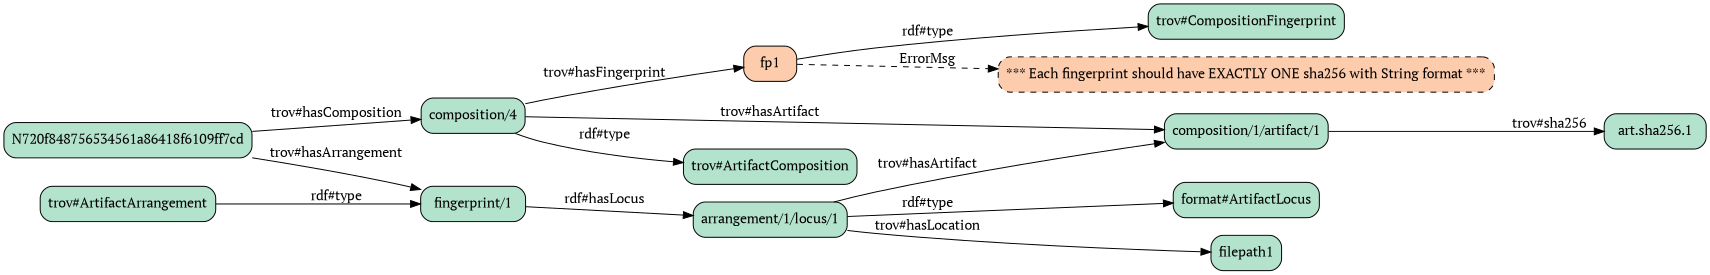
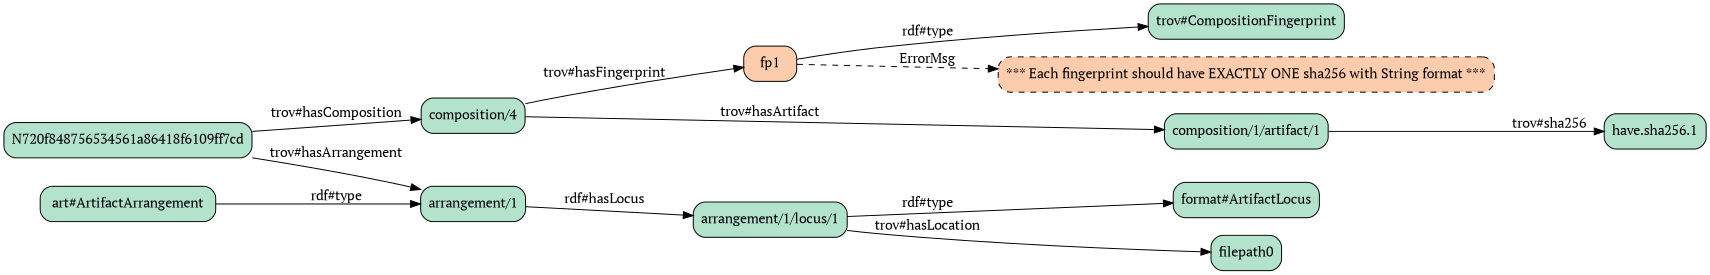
  strict digraph {
    fontname="PT Serif"
    rankdir=LR
    node [fillcolor="#b3e2cd" fontname="PT Serif" shape=box style="filled, rounded"]
    edge [fontname="PT Serif"]
    n1 [label=N720f848756534561a86418f6109ff7cd]
-   "arrangement/1" [label="fingerprint/1"]
+   "arrangement/1"
    n3 [label="composition/4"]
    "arrangement/1/locus/1"
    "composition/1/artifact/1"
-   "trov#ArtifactComposition"
    fp1 [fillcolor="#fdccac"]
-   "trov#ArtifactArrangement"
+   "trov#ArtifactArrangement" [label="art#ArtifactArrangement"]
    n9 [label="format#ArtifactLocus"]
-   filepath1
-   "art.sha256.1"
+   filepath1 [label=filepath0]
+   "art.sha256.1" [label="have.sha256.1"]
    "trov#CompositionFingerprint"
    "*** Each fingerprint should have EXACTLY ONE sha256 with String format ***" [fillcolor="#fdccac" style="filled, rounded, dashed"]
    n1 -> "arrangement/1" [label="trov#hasArrangement"]
    n1 -> n3 [label="trov#hasComposition"]
    "arrangement/1" -> "arrangement/1/locus/1" [label="rdf#hasLocus"]
    n3 -> "composition/1/artifact/1" [label="trov#hasArtifact"]
-   n3 -> "trov#ArtifactComposition" [label="rdf#type"]
    n3 -> fp1 [label="trov#hasFingerprint"]
-   "arrangement/1/locus/1" -> "composition/1/artifact/1" [label="trov#hasArtifact"]
    "arrangement/1/locus/1" -> n9 [label="rdf#type"]
    "arrangement/1/locus/1" -> filepath1 [label="trov#hasLocation"]
    "composition/1/artifact/1" -> "art.sha256.1" [label="trov#sha256"]
    fp1 -> "trov#CompositionFingerprint" [label="rdf#type"]
    fp1 -> "*** Each fingerprint should have EXACTLY ONE sha256 with String format ***" [label=ErrorMsg style=dashed]
    "trov#ArtifactArrangement" -> "arrangement/1" [label="rdf#type"]
  }
